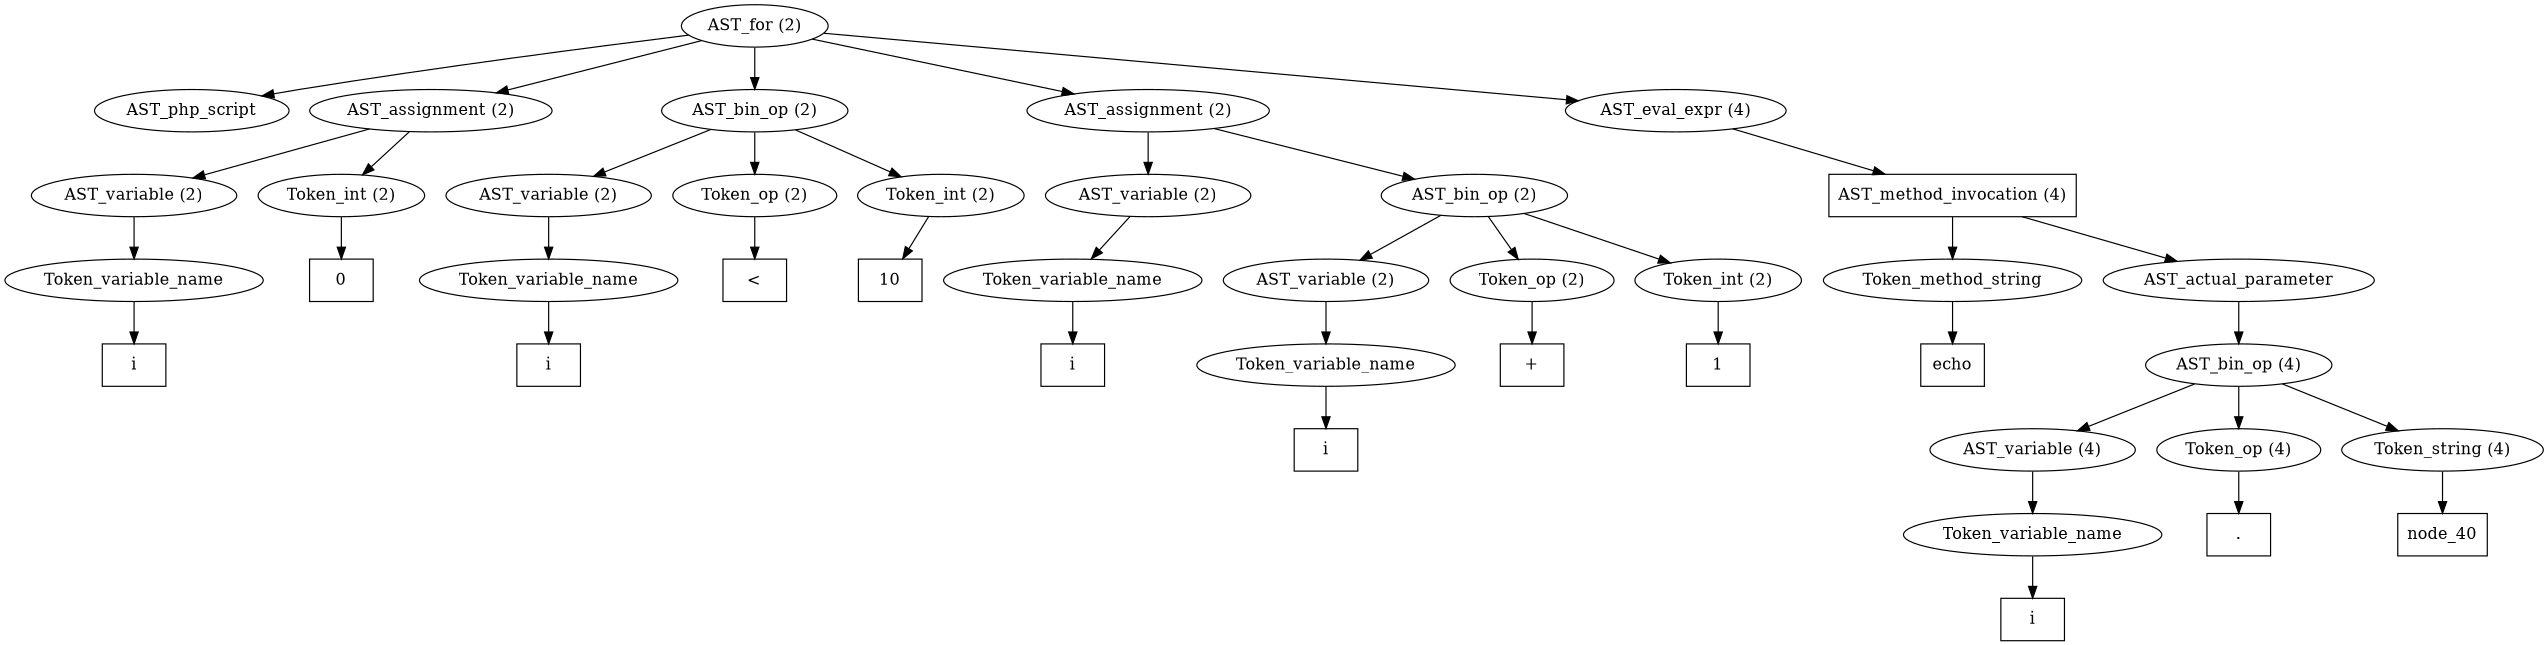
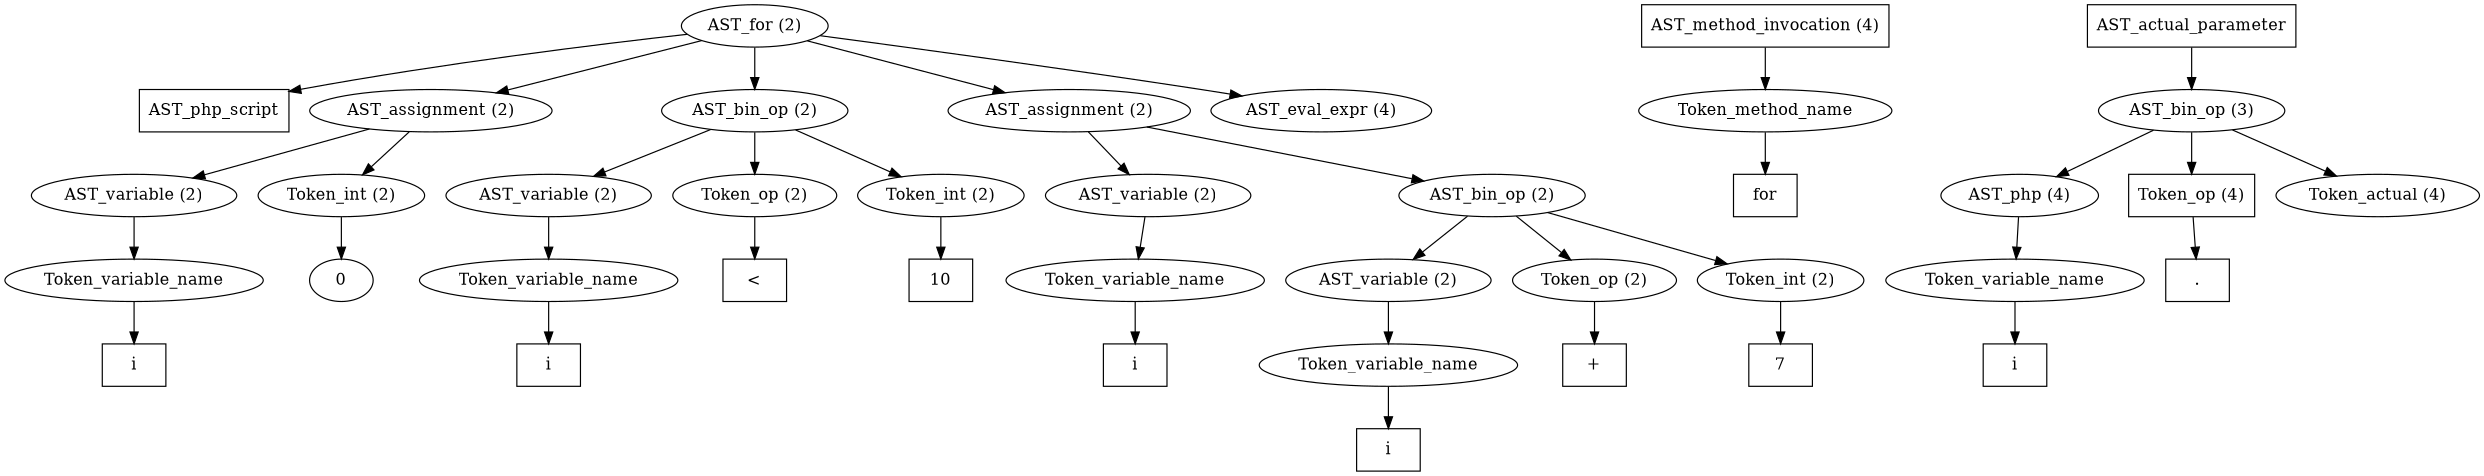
  digraph {
-   n1 [label=AST_php_script]
+   n1 [label=AST_php_script shape=box]
    n2 [label="AST_for (2)"]
    n3 [label="AST_assignment (2)"]
    n4 [label="AST_bin_op (2)"]
    n5 [label="AST_assignment (2)"]
    n6 [label="AST_eval_expr (4)"]
    n7 [label="AST_variable (2)"]
    n8 [label="Token_int (2)"]
    n9 [label="AST_variable (2)"]
    n10 [label="Token_op (2)"]
    n11 [label="Token_int (2)"]
    n12 [label="AST_variable (2)"]
    n13 [label="AST_bin_op (2)"]
    n14 [label="AST_method_invocation (4)" shape=box]
    n15 [label=Token_variable_name]
-   n16 [label=0 shape=box]
+   n16 [label=0 shape=ellipse]
    n17 [label=i shape=box]
    n18 [label=Token_variable_name]
    n19 [label="<" shape=box]
    n20 [label=10 shape=box]
    n21 [label=i shape=box]
    n22 [label=Token_variable_name]
    n23 [label="AST_variable (2)"]
    n24 [label="Token_op (2)"]
    n25 [label="Token_int (2)"]
    n26 [label=i shape=box]
    n27 [label=Token_variable_name]
    n28 [label="+" shape=box]
-   n29 [label=1 shape=box]
+   n29 [label=7 shape=box]
    n30 [label=i shape=box]
-   n31 [label=Token_method_string]
-   n32 [label=AST_actual_parameter]
-   n33 [label=echo shape=box]
-   n34 [label="AST_bin_op (4)"]
-   n35 [label="AST_variable (4)"]
-   n36 [label="Token_op (4)"]
-   n37 [label="Token_string (4)"]
+   n31 [label=Token_method_name]
+   n32 [label=AST_actual_parameter shape=box]
+   n33 [label=for shape=box]
+   n34 [label="AST_bin_op (3)"]
+   n35 [label="AST_php (4)"]
+   n36 [label="Token_op (4)" shape=box]
+   n37 [label="Token_actual (4)"]
    n38 [label=Token_variable_name]
    n39 [label="." shape=box]
-   node_40 [shape=box]
    n41 [label=i shape=box]
    n2 -> n1
    n2 -> n3
    n2 -> n4
    n2 -> n5
    n2 -> n6
    n3 -> n7
    n3 -> n8
    n4 -> n9
    n4 -> n10
    n4 -> n11
    n5 -> n12
    n5 -> n13
-   n6 -> n14
    n7 -> n15
    n8 -> n16
    n9 -> n18
    n10 -> n19
    n11 -> n20
    n12 -> n22
    n13 -> n23
    n13 -> n24
    n13 -> n25
    n14 -> n31
-   n14 -> n32
    n15 -> n17
    n18 -> n21
    n22 -> n26
    n23 -> n27
    n24 -> n28
    n25 -> n29
    n27 -> n30
    n31 -> n33
    n32 -> n34
    n34 -> n35
    n34 -> n36
    n34 -> n37
    n35 -> n38
    n36 -> n39
-   n37 -> node_40
    n38 -> n41
  }
